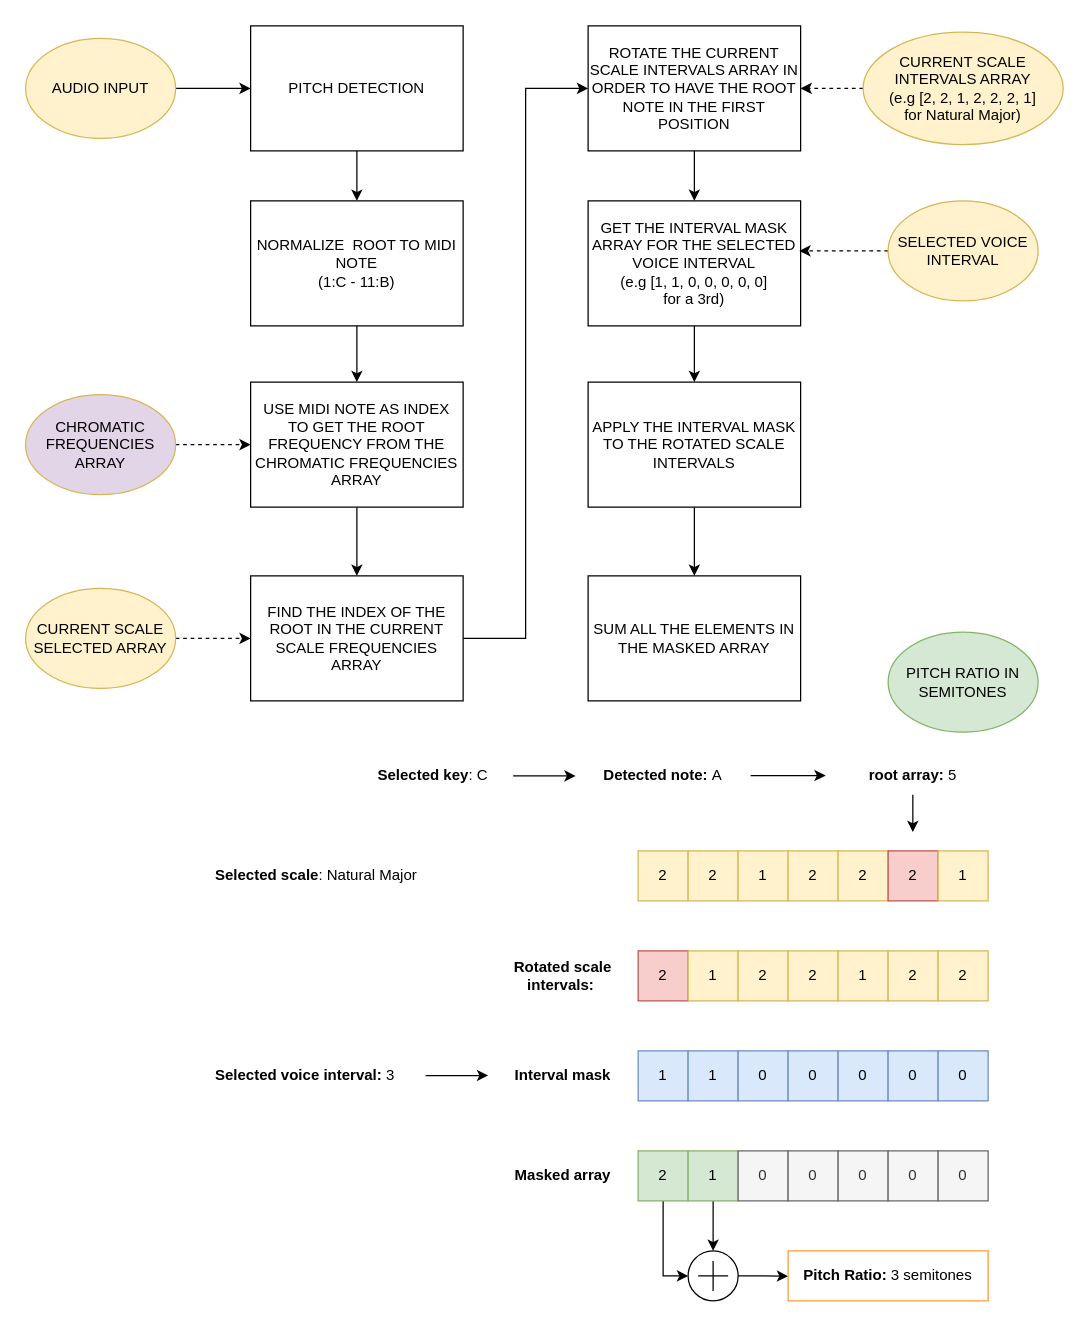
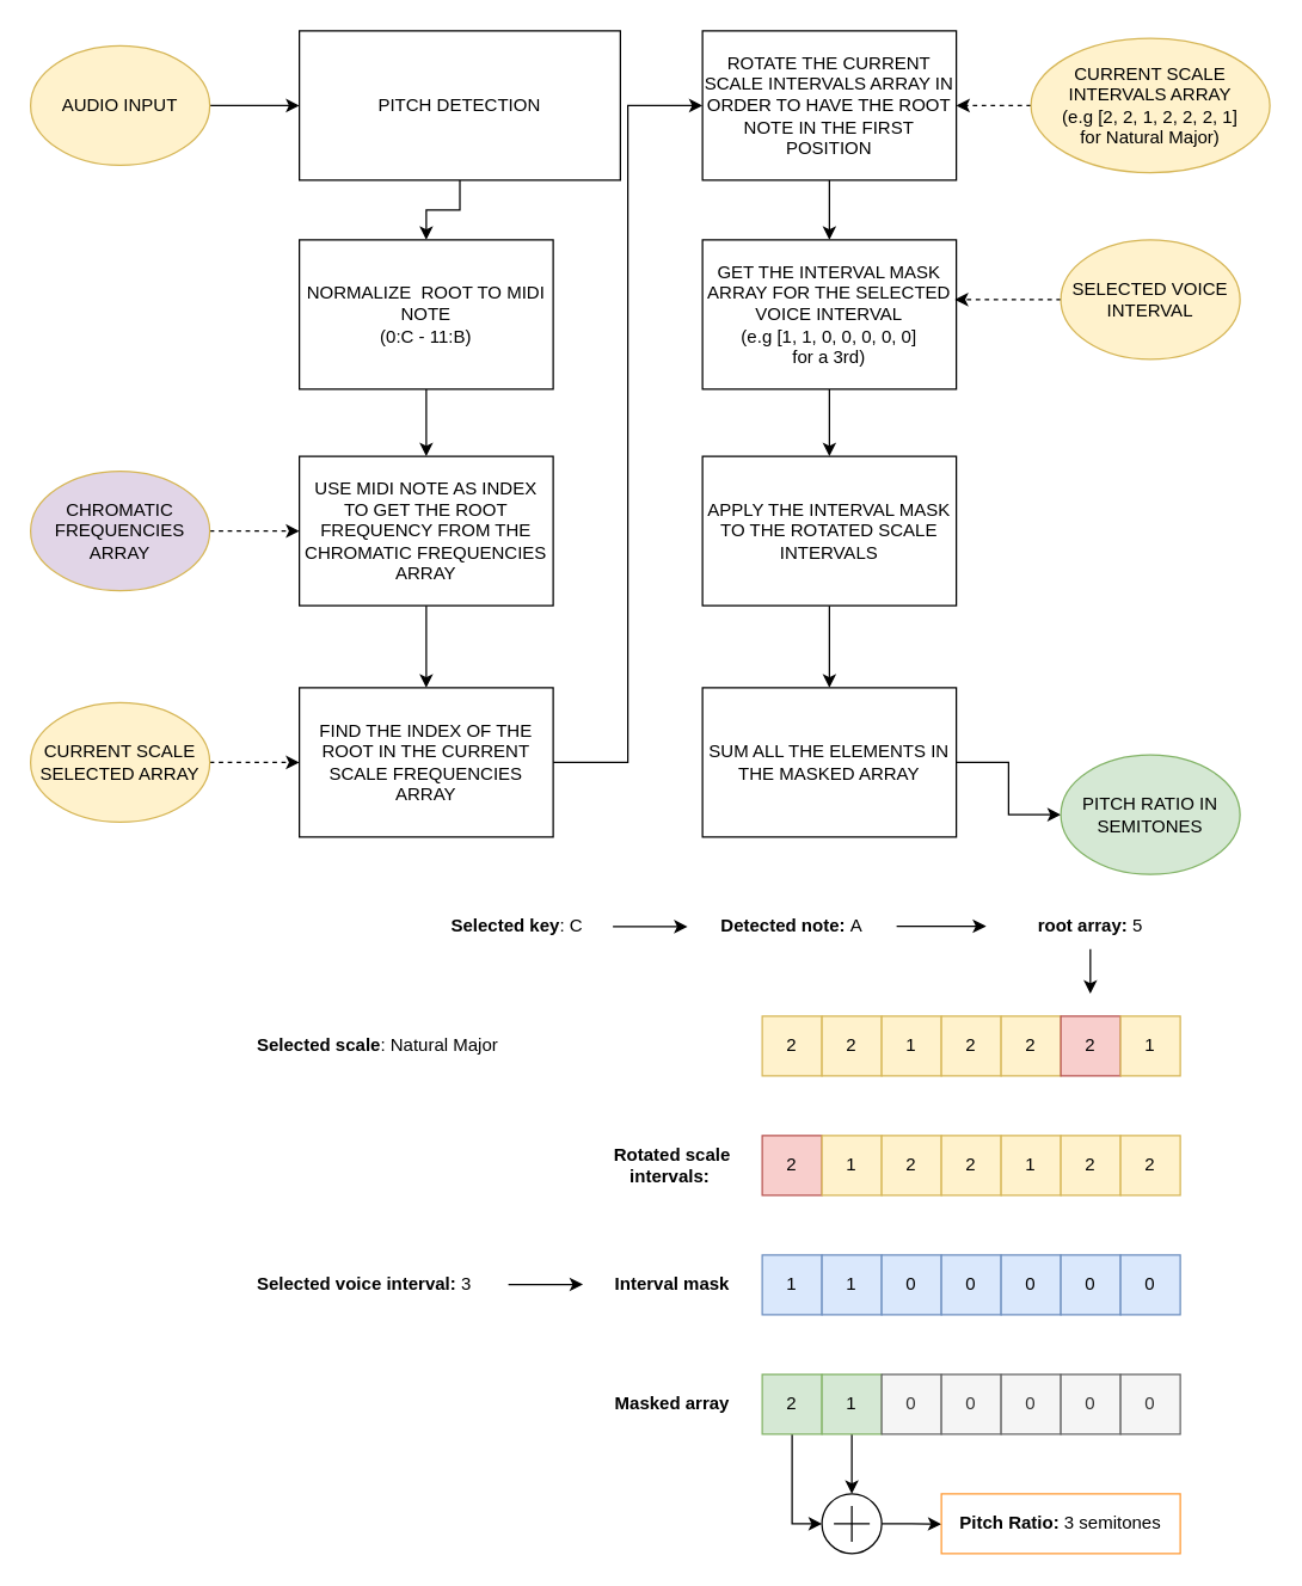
  <mxCell id="0" />
  <mxCell id="1" parent="0" />
  <mxCell id="2" style="edgeStyle=orthogonalEdgeStyle;rounded=0;orthogonalLoop=1;jettySize=auto;html=1;exitX=0.5;exitY=1;exitDx=0;exitDy=0;entryX=0.5;entryY=0;entryDx=0;entryDy=0;" edge="1" parent="1" source="3" target="5"><mxGeometry relative="1" as="geometry" /></mxCell>
- <mxCell id="3" value="PITCH DETECTION" style="rounded=0;whiteSpace=wrap;html=1;" vertex="1" parent="1"><mxGeometry x="200" y="20" width="170" height="100" as="geometry" /></mxCell>
+ <mxCell id="3" value="PITCH DETECTION" style="rounded=0;whiteSpace=wrap;html=1;" vertex="1" parent="1"><mxGeometry x="200" y="20" width="215" height="100" as="geometry" /></mxCell>
  <mxCell id="4" style="edgeStyle=orthogonalEdgeStyle;rounded=0;orthogonalLoop=1;jettySize=auto;html=1;exitX=0.5;exitY=1;exitDx=0;exitDy=0;" edge="1" parent="1" source="5" target="7"><mxGeometry relative="1" as="geometry" /></mxCell>
- <mxCell id="5" value="NORMALIZE&amp;nbsp; ROOT TO MIDI NOTE&lt;br&gt;(1:C - 11:B)" style="rounded=0;whiteSpace=wrap;html=1;" vertex="1" parent="1"><mxGeometry x="200" y="160" width="170" height="100" as="geometry" /></mxCell>
+ <mxCell id="5" value="NORMALIZE&amp;nbsp; ROOT TO MIDI NOTE&lt;br&gt;(0:C - 11:B)" style="rounded=0;whiteSpace=wrap;html=1;" vertex="1" parent="1"><mxGeometry x="200" y="160" width="170" height="100" as="geometry" /></mxCell>
  <mxCell id="6" style="edgeStyle=orthogonalEdgeStyle;rounded=0;orthogonalLoop=1;jettySize=auto;html=1;exitX=0.5;exitY=1;exitDx=0;exitDy=0;" edge="1" parent="1" source="7" target="9"><mxGeometry relative="1" as="geometry"><mxPoint x="280" y="415" as="targetPoint" /></mxGeometry></mxCell>
  <mxCell id="7" value="USE MIDI NOTE AS INDEX TO GET THE ROOT FREQUENCY FROM THE CHROMATIC FREQUENCIES ARRAY" style="rounded=0;whiteSpace=wrap;html=1;" vertex="1" parent="1"><mxGeometry x="200" y="305" width="170" height="100" as="geometry" /></mxCell>
  <mxCell id="8" style="edgeStyle=orthogonalEdgeStyle;rounded=0;orthogonalLoop=1;jettySize=auto;html=1;exitX=1;exitY=0.5;exitDx=0;exitDy=0;entryX=0;entryY=0.5;entryDx=0;entryDy=0;" edge="1" parent="1" source="9" target="15"><mxGeometry relative="1" as="geometry"><Array as="points"><mxPoint x="420" y="510" /><mxPoint x="420" y="70" /></Array></mxGeometry></mxCell>
  <mxCell id="9" value="FIND THE INDEX OF THE ROOT IN THE CURRENT SCALE FREQUENCIES ARRAY" style="rounded=0;whiteSpace=wrap;html=1;" vertex="1" parent="1"><mxGeometry x="200" y="460" width="170" height="100" as="geometry" /></mxCell>
  <mxCell id="10" style="edgeStyle=orthogonalEdgeStyle;rounded=0;orthogonalLoop=1;jettySize=auto;html=1;exitX=1;exitY=0.5;exitDx=0;exitDy=0;dashed=1;" edge="1" parent="1" source="11" target="7"><mxGeometry relative="1" as="geometry" /></mxCell>
  <mxCell id="11" value="CHROMATIC FREQUENCIES ARRAY" style="ellipse;whiteSpace=wrap;html=1;fillColor=#e1d5e7;strokeColor=#d6b656;" vertex="1" parent="1"><mxGeometry x="20" y="315" width="120" height="80" as="geometry" /></mxCell>
  <mxCell id="12" style="edgeStyle=orthogonalEdgeStyle;rounded=0;orthogonalLoop=1;jettySize=auto;html=1;exitX=1;exitY=0.5;exitDx=0;exitDy=0;entryX=0;entryY=0.5;entryDx=0;entryDy=0;dashed=1;" edge="1" parent="1" source="13" target="9"><mxGeometry relative="1" as="geometry" /></mxCell>
  <mxCell id="13" value="CURRENT SCALE SELECTED ARRAY" style="ellipse;whiteSpace=wrap;html=1;fillColor=#fff2cc;strokeColor=#d6b656;" vertex="1" parent="1"><mxGeometry x="20" y="470" width="120" height="80" as="geometry" /></mxCell>
  <mxCell id="14" style="edgeStyle=orthogonalEdgeStyle;rounded=0;orthogonalLoop=1;jettySize=auto;html=1;exitX=0.5;exitY=1;exitDx=0;exitDy=0;entryX=0.5;entryY=0;entryDx=0;entryDy=0;" edge="1" parent="1" source="15" target="19"><mxGeometry relative="1" as="geometry" /></mxCell>
  <mxCell id="15" value="ROTATE THE CURRENT SCALE INTERVALS ARRAY IN ORDER TO HAVE THE ROOT NOTE IN THE FIRST POSITION" style="rounded=0;whiteSpace=wrap;html=1;" vertex="1" parent="1"><mxGeometry x="470" y="20" width="170" height="100" as="geometry" /></mxCell>
  <mxCell id="16" style="edgeStyle=orthogonalEdgeStyle;rounded=0;orthogonalLoop=1;jettySize=auto;html=1;entryX=1;entryY=0.5;entryDx=0;entryDy=0;dashed=1;" edge="1" parent="1" source="17" target="15"><mxGeometry relative="1" as="geometry" /></mxCell>
  <mxCell id="17" value="CURRENT SCALE INTERVALS ARRAY&lt;br&gt;(e.g [2, 2, 1, 2, 2, 2, 1]&lt;br&gt;for Natural Major)" style="ellipse;whiteSpace=wrap;html=1;fillColor=#fff2cc;strokeColor=#d6b656;" vertex="1" parent="1"><mxGeometry x="690" y="25" width="160" height="90" as="geometry" /></mxCell>
  <mxCell id="18" style="edgeStyle=orthogonalEdgeStyle;rounded=0;orthogonalLoop=1;jettySize=auto;html=1;entryX=0.5;entryY=0;entryDx=0;entryDy=0;" edge="1" parent="1" source="19" target="23"><mxGeometry relative="1" as="geometry" /></mxCell>
  <mxCell id="19" value="GET THE INTERVAL MASK ARRAY FOR THE SELECTED VOICE INTERVAL&lt;br&gt;(e.g [1, 1, 0, 0, 0, 0, 0] &lt;br&gt;for a 3rd)" style="rounded=0;whiteSpace=wrap;html=1;" vertex="1" parent="1"><mxGeometry x="470" y="160" width="170" height="100" as="geometry" /></mxCell>
  <mxCell id="20" style="edgeStyle=orthogonalEdgeStyle;rounded=0;orthogonalLoop=1;jettySize=auto;html=1;entryX=0.994;entryY=0.4;entryDx=0;entryDy=0;entryPerimeter=0;dashed=1;" edge="1" parent="1" source="21" target="19"><mxGeometry relative="1" as="geometry" /></mxCell>
  <mxCell id="21" value="SELECTED VOICE INTERVAL" style="ellipse;whiteSpace=wrap;html=1;fillColor=#fff2cc;strokeColor=#d6b656;" vertex="1" parent="1"><mxGeometry x="710" y="160" width="120" height="80" as="geometry" /></mxCell>
  <mxCell id="22" style="edgeStyle=orthogonalEdgeStyle;rounded=0;orthogonalLoop=1;jettySize=auto;html=1;exitX=0.5;exitY=1;exitDx=0;exitDy=0;" edge="1" parent="1" source="23" target="25"><mxGeometry relative="1" as="geometry" /></mxCell>
  <mxCell id="23" value="APPLY THE INTERVAL MASK TO THE ROTATED SCALE INTERVALS" style="rounded=0;whiteSpace=wrap;html=1;" vertex="1" parent="1"><mxGeometry x="470" y="305" width="170" height="100" as="geometry" /></mxCell>
+ <mxCell id="24" style="edgeStyle=orthogonalEdgeStyle;rounded=0;orthogonalLoop=1;jettySize=auto;html=1;exitX=1;exitY=0.5;exitDx=0;exitDy=0;entryX=0;entryY=0.5;entryDx=0;entryDy=0;" edge="1" parent="1" source="25" target="26"><mxGeometry relative="1" as="geometry" /></mxCell>
  <mxCell id="25" value="SUM ALL THE ELEMENTS IN THE MASKED ARRAY" style="rounded=0;whiteSpace=wrap;html=1;" vertex="1" parent="1"><mxGeometry x="470" y="460" width="170" height="100" as="geometry" /></mxCell>
  <mxCell id="26" value="PITCH RATIO IN SEMITONES" style="ellipse;whiteSpace=wrap;html=1;fillColor=#d5e8d4;strokeColor=#82b366;" vertex="1" parent="1"><mxGeometry x="710" y="505" width="120" height="80" as="geometry" /></mxCell>
  <mxCell id="27" style="edgeStyle=orthogonalEdgeStyle;rounded=0;orthogonalLoop=1;jettySize=auto;html=1;" edge="1" parent="1" source="28" target="3"><mxGeometry relative="1" as="geometry" /></mxCell>
  <mxCell id="28" value="AUDIO INPUT" style="ellipse;whiteSpace=wrap;html=1;fillColor=#fff2cc;strokeColor=#d6b656;" vertex="1" parent="1"><mxGeometry x="20" y="30" width="120" height="80" as="geometry" /></mxCell>
  <mxCell id="29" value="2" style="rounded=0;whiteSpace=wrap;html=1;fillColor=#fff2cc;strokeColor=#d6b656;" vertex="1" parent="1"><mxGeometry x="510" y="680" width="40" height="40" as="geometry" /></mxCell>
  <mxCell id="30" value="2" style="rounded=0;whiteSpace=wrap;html=1;fillColor=#fff2cc;strokeColor=#d6b656;" vertex="1" parent="1"><mxGeometry x="550" y="680" width="40" height="40" as="geometry" /></mxCell>
  <mxCell id="31" value="1" style="rounded=0;whiteSpace=wrap;html=1;fillColor=#fff2cc;strokeColor=#d6b656;" vertex="1" parent="1"><mxGeometry x="590" y="680" width="40" height="40" as="geometry" /></mxCell>
  <mxCell id="32" value="2" style="rounded=0;whiteSpace=wrap;html=1;fillColor=#fff2cc;strokeColor=#d6b656;" vertex="1" parent="1"><mxGeometry x="630" y="680" width="40" height="40" as="geometry" /></mxCell>
  <mxCell id="33" value="2" style="rounded=0;whiteSpace=wrap;html=1;fillColor=#fff2cc;strokeColor=#d6b656;" vertex="1" parent="1"><mxGeometry x="670" y="680" width="40" height="40" as="geometry" /></mxCell>
  <mxCell id="34" value="2" style="rounded=0;whiteSpace=wrap;html=1;fillColor=#f8cecc;strokeColor=#b85450;" vertex="1" parent="1"><mxGeometry x="710" y="680" width="40" height="40" as="geometry" /></mxCell>
  <mxCell id="35" value="1" style="rounded=0;whiteSpace=wrap;html=1;fillColor=#fff2cc;strokeColor=#d6b656;" vertex="1" parent="1"><mxGeometry x="750" y="680" width="40" height="40" as="geometry" /></mxCell>
  <mxCell id="36" value="&lt;b&gt;Selected scale&lt;/b&gt;: Natural Major" style="text;html=1;strokeColor=none;fillColor=none;align=left;verticalAlign=middle;whiteSpace=wrap;rounded=0;" vertex="1" parent="1"><mxGeometry x="170" y="680" width="180" height="40" as="geometry" /></mxCell>
  <mxCell id="37" style="edgeStyle=orthogonalEdgeStyle;rounded=0;orthogonalLoop=1;jettySize=auto;html=1;" edge="1" parent="1" source="38"><mxGeometry relative="1" as="geometry"><mxPoint x="460" y="620" as="targetPoint" /></mxGeometry></mxCell>
  <mxCell id="38" value="&lt;b&gt;Selected key&lt;/b&gt;: C" style="text;html=1;strokeColor=none;fillColor=none;align=left;verticalAlign=middle;whiteSpace=wrap;rounded=0;" vertex="1" parent="1"><mxGeometry x="300" y="600" width="110" height="40" as="geometry" /></mxCell>
  <mxCell id="39" style="edgeStyle=orthogonalEdgeStyle;rounded=0;orthogonalLoop=1;jettySize=auto;html=1;" edge="1" parent="1"><mxGeometry relative="1" as="geometry"><mxPoint x="390" y="859.71" as="targetPoint" /><mxPoint x="340" y="859.71" as="sourcePoint" /></mxGeometry></mxCell>
  <mxCell id="40" value="&lt;b&gt;Selected voice interval: &lt;/b&gt;3" style="text;html=1;strokeColor=none;fillColor=none;align=left;verticalAlign=middle;whiteSpace=wrap;rounded=0;" vertex="1" parent="1"><mxGeometry x="170" y="840" width="160" height="40" as="geometry" /></mxCell>
  <mxCell id="41" style="edgeStyle=orthogonalEdgeStyle;rounded=0;orthogonalLoop=1;jettySize=auto;html=1;" edge="1" parent="1"><mxGeometry relative="1" as="geometry"><mxPoint x="660" y="619.77" as="targetPoint" /><mxPoint x="600" y="619.77" as="sourcePoint" /></mxGeometry></mxCell>
  <mxCell id="42" value="&lt;b&gt;Detected note: &lt;/b&gt;A" style="text;html=1;strokeColor=none;fillColor=none;align=center;verticalAlign=middle;whiteSpace=wrap;rounded=0;" vertex="1" parent="1"><mxGeometry x="470" y="600" width="120" height="40" as="geometry" /></mxCell>
  <mxCell id="43" value="" style="endArrow=classic;html=1;rounded=0;" edge="1" parent="1"><mxGeometry width="50" height="50" relative="1" as="geometry"><mxPoint x="729.77" y="635" as="sourcePoint" /><mxPoint x="729.77" y="665" as="targetPoint" /></mxGeometry></mxCell>
  <mxCell id="44" value="&lt;b&gt;root array: &lt;/b&gt;5" style="text;html=1;strokeColor=none;fillColor=none;align=center;verticalAlign=middle;whiteSpace=wrap;rounded=0;" vertex="1" parent="1"><mxGeometry x="685" y="605" width="90" height="30" as="geometry" /></mxCell>
  <mxCell id="45" value="2" style="rounded=0;whiteSpace=wrap;html=1;fillColor=#f8cecc;strokeColor=#b85450;" vertex="1" parent="1"><mxGeometry x="510" y="760" width="40" height="40" as="geometry" /></mxCell>
  <mxCell id="46" value="1" style="rounded=0;whiteSpace=wrap;html=1;fillColor=#fff2cc;strokeColor=#d6b656;" vertex="1" parent="1"><mxGeometry x="550" y="760" width="40" height="40" as="geometry" /></mxCell>
  <mxCell id="47" value="2" style="rounded=0;whiteSpace=wrap;html=1;fillColor=#fff2cc;strokeColor=#d6b656;" vertex="1" parent="1"><mxGeometry x="590" y="760" width="40" height="40" as="geometry" /></mxCell>
  <mxCell id="48" value="2" style="rounded=0;whiteSpace=wrap;html=1;fillColor=#fff2cc;strokeColor=#d6b656;" vertex="1" parent="1"><mxGeometry x="630" y="760" width="40" height="40" as="geometry" /></mxCell>
  <mxCell id="49" value="1" style="rounded=0;whiteSpace=wrap;html=1;fillColor=#fff2cc;strokeColor=#d6b656;" vertex="1" parent="1"><mxGeometry x="670" y="760" width="40" height="40" as="geometry" /></mxCell>
  <mxCell id="50" value="2" style="rounded=0;whiteSpace=wrap;html=1;fillColor=#fff2cc;strokeColor=#d6b656;" vertex="1" parent="1"><mxGeometry x="710" y="760" width="40" height="40" as="geometry" /></mxCell>
  <mxCell id="51" value="2" style="rounded=0;whiteSpace=wrap;html=1;fillColor=#fff2cc;strokeColor=#d6b656;" vertex="1" parent="1"><mxGeometry x="750" y="760" width="40" height="40" as="geometry" /></mxCell>
  <mxCell id="52" value="&lt;b&gt;Rotated scale intervals:&amp;nbsp;&lt;/b&gt;" style="text;html=1;strokeColor=none;fillColor=none;align=center;verticalAlign=middle;whiteSpace=wrap;rounded=0;" vertex="1" parent="1"><mxGeometry x="390" y="760" width="120" height="40" as="geometry" /></mxCell>
  <mxCell id="53" value="1" style="rounded=0;whiteSpace=wrap;html=1;fillColor=#dae8fc;strokeColor=#6c8ebf;" vertex="1" parent="1"><mxGeometry x="510" y="840" width="40" height="40" as="geometry" /></mxCell>
  <mxCell id="54" value="1" style="rounded=0;whiteSpace=wrap;html=1;fillColor=#dae8fc;strokeColor=#6c8ebf;" vertex="1" parent="1"><mxGeometry x="550" y="840" width="40" height="40" as="geometry" /></mxCell>
  <mxCell id="55" value="0" style="rounded=0;whiteSpace=wrap;html=1;fillColor=#dae8fc;strokeColor=#6c8ebf;" vertex="1" parent="1"><mxGeometry x="590" y="840" width="40" height="40" as="geometry" /></mxCell>
  <mxCell id="56" value="0" style="rounded=0;whiteSpace=wrap;html=1;fillColor=#dae8fc;strokeColor=#6c8ebf;" vertex="1" parent="1"><mxGeometry x="630" y="840" width="40" height="40" as="geometry" /></mxCell>
  <mxCell id="57" value="0" style="rounded=0;whiteSpace=wrap;html=1;fillColor=#dae8fc;strokeColor=#6c8ebf;" vertex="1" parent="1"><mxGeometry x="670" y="840" width="40" height="40" as="geometry" /></mxCell>
  <mxCell id="58" value="0" style="rounded=0;whiteSpace=wrap;html=1;fillColor=#dae8fc;strokeColor=#6c8ebf;" vertex="1" parent="1"><mxGeometry x="710" y="840" width="40" height="40" as="geometry" /></mxCell>
  <mxCell id="59" value="0" style="rounded=0;whiteSpace=wrap;html=1;fillColor=#dae8fc;strokeColor=#6c8ebf;" vertex="1" parent="1"><mxGeometry x="750" y="840" width="40" height="40" as="geometry" /></mxCell>
  <mxCell id="60" value="&lt;b&gt;Interval mask&lt;/b&gt;" style="text;html=1;strokeColor=none;fillColor=none;align=center;verticalAlign=middle;whiteSpace=wrap;rounded=0;" vertex="1" parent="1"><mxGeometry x="390" y="840" width="120" height="40" as="geometry" /></mxCell>
  <mxCell id="61" style="edgeStyle=orthogonalEdgeStyle;rounded=0;orthogonalLoop=1;jettySize=auto;html=1;exitX=0.5;exitY=1;exitDx=0;exitDy=0;entryX=0;entryY=0.5;entryDx=0;entryDy=0;entryPerimeter=0;" edge="1" parent="1" source="62" target="72"><mxGeometry relative="1" as="geometry" /></mxCell>
  <mxCell id="62" value="2" style="rounded=0;whiteSpace=wrap;html=1;fillColor=#d5e8d4;strokeColor=#82b366;" vertex="1" parent="1"><mxGeometry x="510" y="920" width="40" height="40" as="geometry" /></mxCell>
  <mxCell id="63" style="edgeStyle=orthogonalEdgeStyle;rounded=0;orthogonalLoop=1;jettySize=auto;html=1;exitX=0.5;exitY=1;exitDx=0;exitDy=0;entryX=0.5;entryY=0;entryDx=0;entryDy=0;entryPerimeter=0;" edge="1" parent="1" source="64" target="72"><mxGeometry relative="1" as="geometry" /></mxCell>
  <mxCell id="64" value="1" style="rounded=0;whiteSpace=wrap;html=1;fillColor=#d5e8d4;strokeColor=#82b366;" vertex="1" parent="1"><mxGeometry x="550" y="920" width="40" height="40" as="geometry" /></mxCell>
  <mxCell id="65" value="0" style="rounded=0;whiteSpace=wrap;html=1;fillColor=#f5f5f5;fontColor=#333333;strokeColor=#666666;" vertex="1" parent="1"><mxGeometry x="590" y="920" width="40" height="40" as="geometry" /></mxCell>
  <mxCell id="66" value="0" style="rounded=0;whiteSpace=wrap;html=1;fillColor=#f5f5f5;fontColor=#333333;strokeColor=#666666;" vertex="1" parent="1"><mxGeometry x="630" y="920" width="40" height="40" as="geometry" /></mxCell>
  <mxCell id="67" value="0" style="rounded=0;whiteSpace=wrap;html=1;fillColor=#f5f5f5;fontColor=#333333;strokeColor=#666666;" vertex="1" parent="1"><mxGeometry x="670" y="920" width="40" height="40" as="geometry" /></mxCell>
  <mxCell id="68" value="0" style="rounded=0;whiteSpace=wrap;html=1;fillColor=#f5f5f5;fontColor=#333333;strokeColor=#666666;" vertex="1" parent="1"><mxGeometry x="710" y="920" width="40" height="40" as="geometry" /></mxCell>
  <mxCell id="69" value="0" style="rounded=0;whiteSpace=wrap;html=1;fillColor=#f5f5f5;fontColor=#333333;strokeColor=#666666;" vertex="1" parent="1"><mxGeometry x="750" y="920" width="40" height="40" as="geometry" /></mxCell>
  <mxCell id="70" value="&lt;b&gt;Masked array&lt;/b&gt;" style="text;html=1;strokeColor=none;fillColor=none;align=center;verticalAlign=middle;whiteSpace=wrap;rounded=0;" vertex="1" parent="1"><mxGeometry x="390" y="920" width="120" height="40" as="geometry" /></mxCell>
  <mxCell id="71" style="edgeStyle=orthogonalEdgeStyle;rounded=0;orthogonalLoop=1;jettySize=auto;html=1;exitX=1;exitY=0.5;exitDx=0;exitDy=0;exitPerimeter=0;" edge="1" parent="1" source="72"><mxGeometry relative="1" as="geometry"><mxPoint x="630" y="1020.308" as="targetPoint" /></mxGeometry></mxCell>
  <mxCell id="72" value="" style="verticalLabelPosition=bottom;shadow=0;dashed=0;align=center;html=1;verticalAlign=top;shape=mxgraph.electrical.abstract.summation_point;" vertex="1" parent="1"><mxGeometry x="550" y="1000" width="40" height="40" as="geometry" /></mxCell>
  <mxCell id="73" value="&lt;b&gt;Pitch Ratio: &lt;/b&gt;3 semitones" style="text;html=1;strokeColor=#FF9933;fillColor=none;align=center;verticalAlign=middle;whiteSpace=wrap;rounded=0;" vertex="1" parent="1"><mxGeometry x="630" y="1000" width="160" height="40" as="geometry" /></mxCell>
